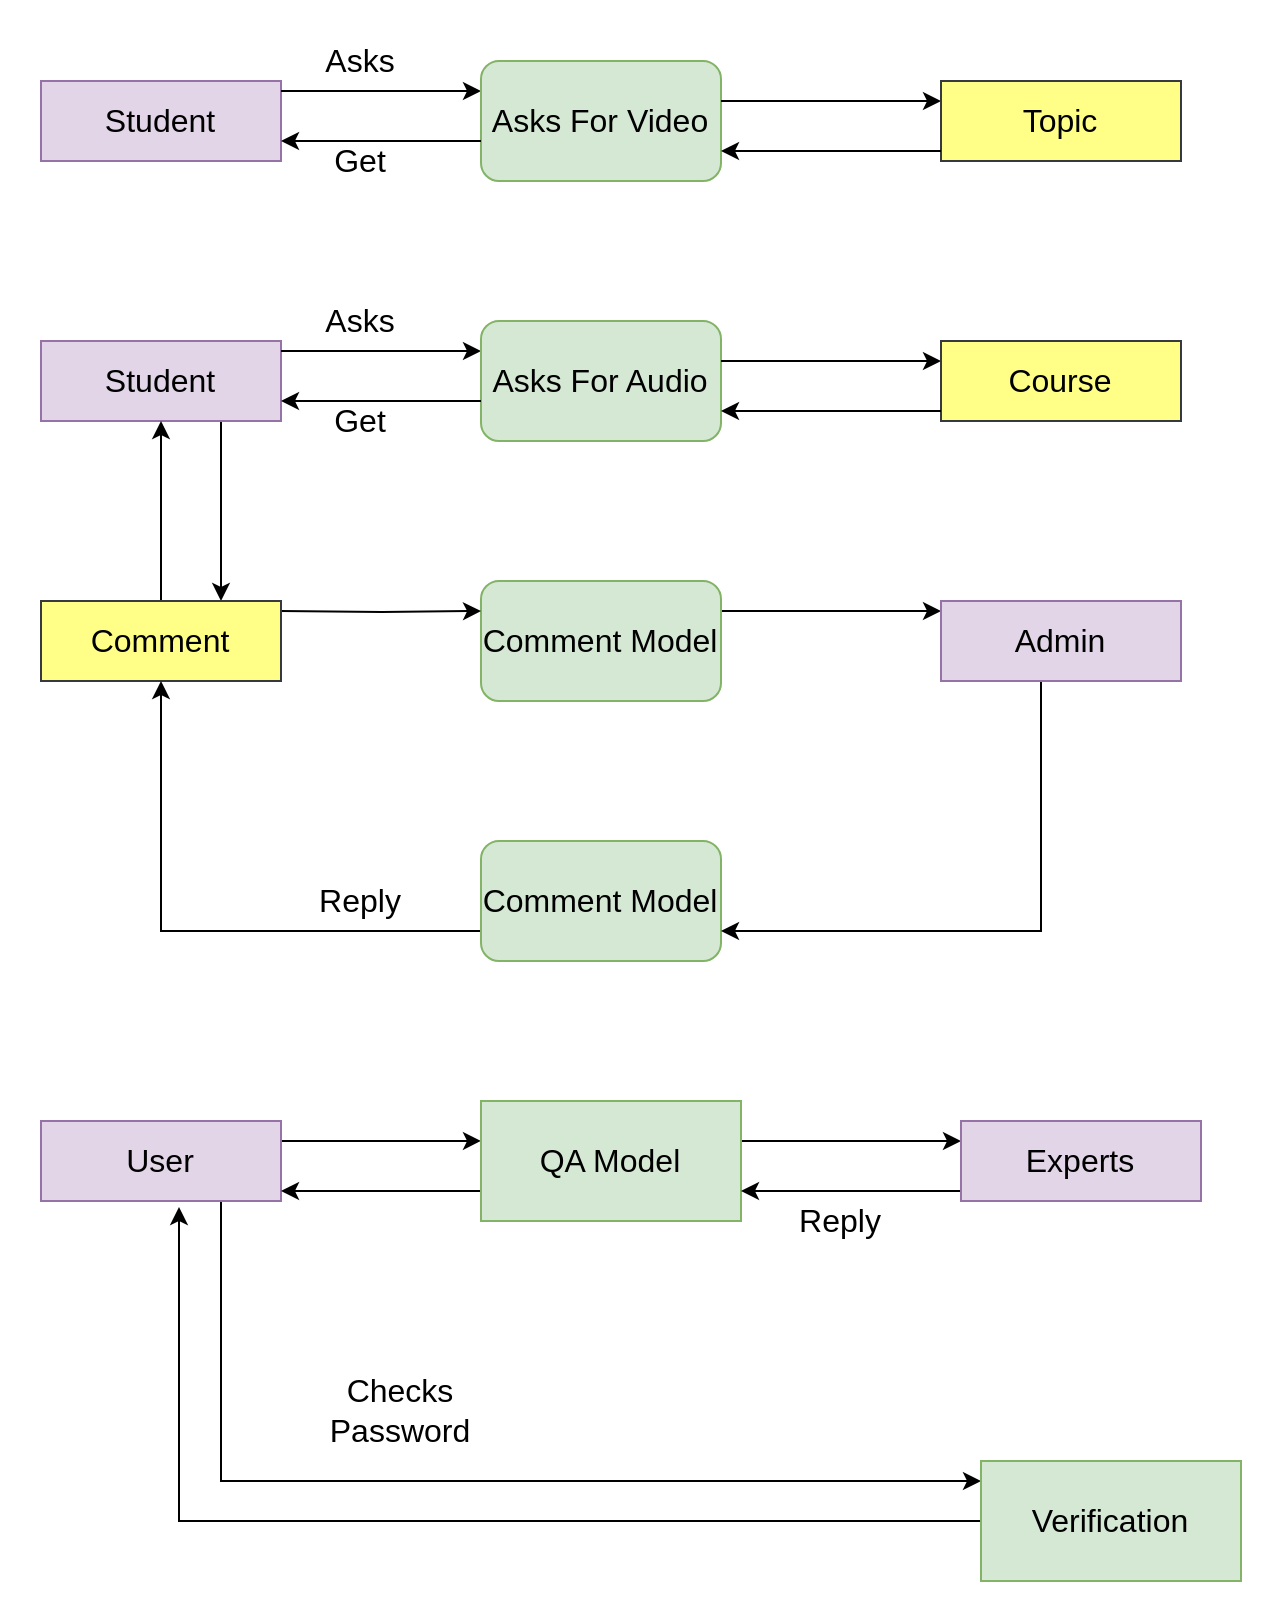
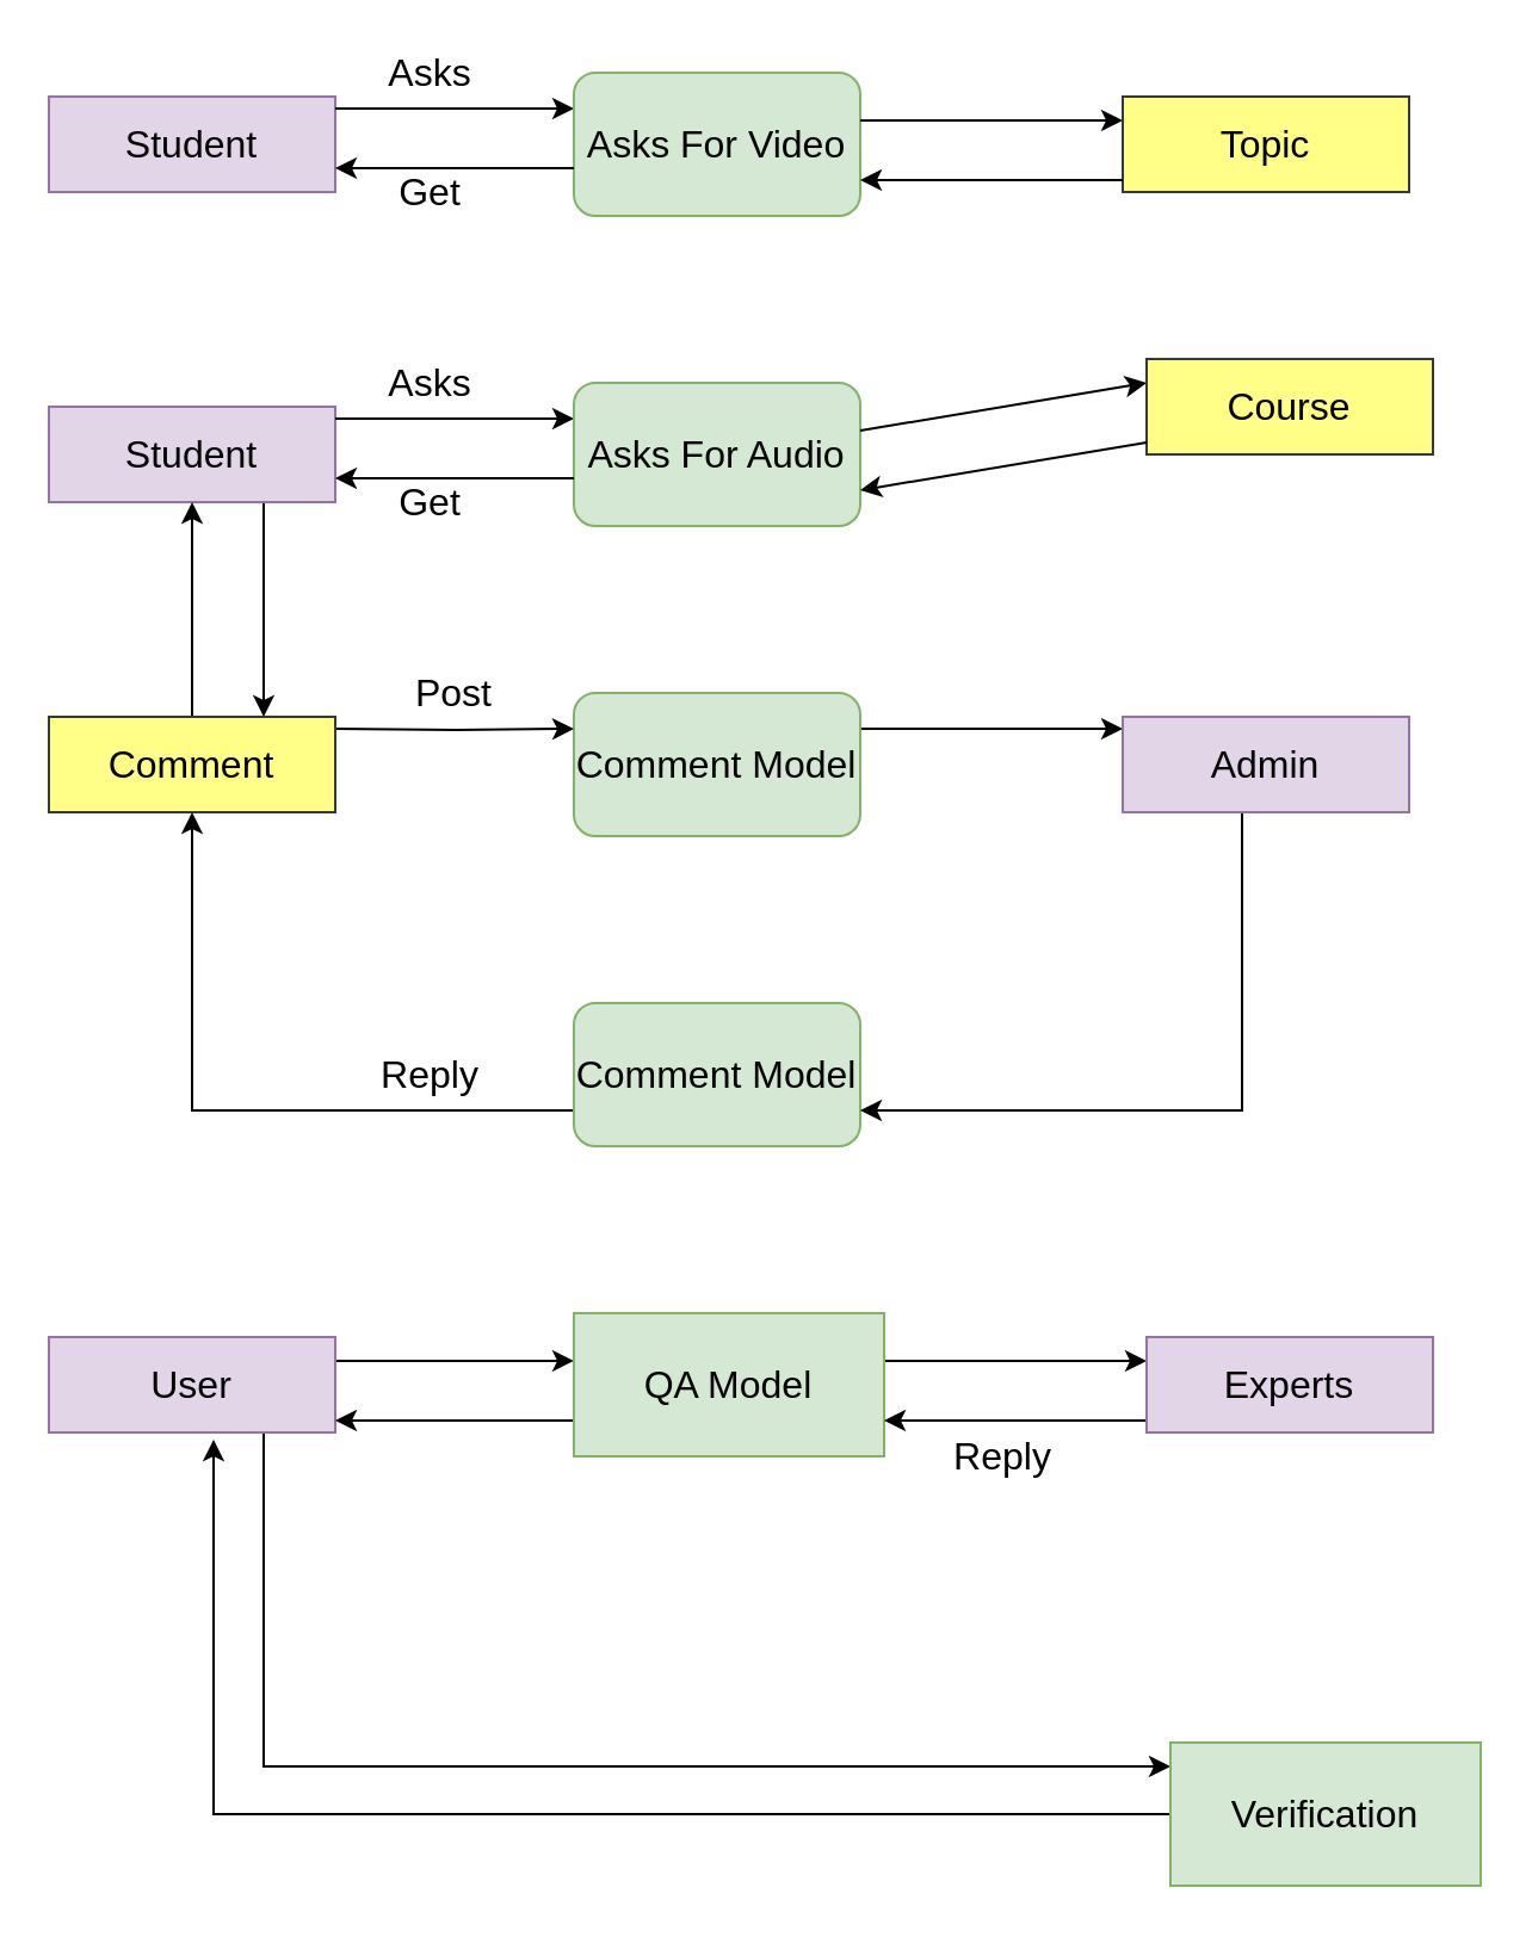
  <mxCell id="0" />
  <mxCell id="1" parent="0" />
  <mxCell id="2" value="Student" style="rounded=0;whiteSpace=wrap;html=1;fontSize=16;fillColor=#e1d5e7;strokeColor=#9673a6;" vertex="1" parent="1"><mxGeometry x="20" y="40" width="120" height="40" as="geometry" /></mxCell>
  <mxCell id="3" value="" style="endArrow=classic;html=1;rounded=0;fontSize=16;entryX=0;entryY=0.25;entryDx=0;entryDy=0;" edge="1" parent="1" target="4"><mxGeometry width="50" height="50" relative="1" as="geometry"><mxPoint x="140" y="45" as="sourcePoint" /><mxPoint x="240" y="60" as="targetPoint" /></mxGeometry></mxCell>
  <mxCell id="4" value="Asks For Video" style="rounded=1;whiteSpace=wrap;html=1;fontSize=16;fillColor=#d5e8d4;strokeColor=#82b366;" vertex="1" parent="1"><mxGeometry x="240" y="30" width="120" height="60" as="geometry" /></mxCell>
  <mxCell id="5" value="" style="endArrow=classic;html=1;rounded=0;fontSize=16;entryX=0;entryY=0.25;entryDx=0;entryDy=0;" edge="1" parent="1" target="6"><mxGeometry width="50" height="50" relative="1" as="geometry"><mxPoint x="360" y="50" as="sourcePoint" /><mxPoint x="470" y="60" as="targetPoint" /></mxGeometry></mxCell>
  <mxCell id="6" value="Topic" style="rounded=0;whiteSpace=wrap;html=1;fontSize=16;fillColor=#ffff88;strokeColor=#36393d;" vertex="1" parent="1"><mxGeometry x="470" y="40" width="120" height="40" as="geometry" /></mxCell>
  <mxCell id="7" value="" style="endArrow=classic;html=1;rounded=0;fontSize=16;" edge="1" parent="1"><mxGeometry width="50" height="50" relative="1" as="geometry"><mxPoint x="240" y="70" as="sourcePoint" /><mxPoint x="140" y="70" as="targetPoint" /></mxGeometry></mxCell>
  <mxCell id="8" value="Asks" style="text;html=1;strokeColor=none;fillColor=none;align=center;verticalAlign=middle;whiteSpace=wrap;rounded=0;fontSize=16;" vertex="1" parent="1"><mxGeometry x="150" y="20" width="60" height="20" as="geometry" /></mxCell>
  <mxCell id="9" value="Get" style="text;html=1;strokeColor=none;fillColor=none;align=center;verticalAlign=middle;whiteSpace=wrap;rounded=0;fontSize=16;" vertex="1" parent="1"><mxGeometry x="150" y="70" width="60" height="20" as="geometry" /></mxCell>
  <mxCell id="10" value="" style="endArrow=classic;html=1;rounded=0;fontSize=16;entryX=1;entryY=0.75;entryDx=0;entryDy=0;exitX=0;exitY=0.875;exitDx=0;exitDy=0;exitPerimeter=0;" edge="1" parent="1" source="6" target="4"><mxGeometry width="50" height="50" relative="1" as="geometry"><mxPoint x="460" y="75" as="sourcePoint" /><mxPoint x="520" y="80" as="targetPoint" /></mxGeometry></mxCell>
  <mxCell id="11" style="edgeStyle=orthogonalEdgeStyle;rounded=0;orthogonalLoop=1;jettySize=auto;html=1;exitX=0.75;exitY=1;exitDx=0;exitDy=0;entryX=0.75;entryY=0;entryDx=0;entryDy=0;fontSize=16;" edge="1" parent="1" source="12" target="25"><mxGeometry relative="1" as="geometry" /></mxCell>
  <mxCell id="12" value="Student" style="rounded=0;whiteSpace=wrap;html=1;fontSize=16;fillColor=#e1d5e7;strokeColor=#9673a6;" vertex="1" parent="1"><mxGeometry x="20" y="170" width="120" height="40" as="geometry" /></mxCell>
  <mxCell id="13" value="" style="endArrow=classic;html=1;rounded=0;fontSize=16;entryX=0;entryY=0.25;entryDx=0;entryDy=0;" edge="1" parent="1" target="14"><mxGeometry width="50" height="50" relative="1" as="geometry"><mxPoint x="140" y="175" as="sourcePoint" /><mxPoint x="240" y="190" as="targetPoint" /></mxGeometry></mxCell>
  <mxCell id="14" value="Asks For Audio" style="rounded=1;whiteSpace=wrap;html=1;fontSize=16;fillColor=#d5e8d4;strokeColor=#82b366;" vertex="1" parent="1"><mxGeometry x="240" y="160" width="120" height="60" as="geometry" /></mxCell>
  <mxCell id="15" value="" style="endArrow=classic;html=1;rounded=0;fontSize=16;entryX=0;entryY=0.25;entryDx=0;entryDy=0;" edge="1" parent="1" target="16"><mxGeometry width="50" height="50" relative="1" as="geometry"><mxPoint x="360" y="180" as="sourcePoint" /><mxPoint x="470" y="190" as="targetPoint" /></mxGeometry></mxCell>
- <mxCell id="16" value="Course" style="rounded=0;whiteSpace=wrap;html=1;fontSize=16;fillColor=#ffff88;strokeColor=#36393d;" vertex="1" parent="1"><mxGeometry x="470" y="170" width="120" height="40" as="geometry" /></mxCell>
+ <mxCell id="16" value="Course" style="rounded=0;whiteSpace=wrap;html=1;fontSize=16;fillColor=#ffff88;strokeColor=#36393d;" vertex="1" parent="1"><mxGeometry x="480" y="150" width="120" height="40" as="geometry" /></mxCell>
  <mxCell id="17" value="" style="endArrow=classic;html=1;rounded=0;fontSize=16;" edge="1" parent="1"><mxGeometry width="50" height="50" relative="1" as="geometry"><mxPoint x="240" y="200" as="sourcePoint" /><mxPoint x="140" y="200" as="targetPoint" /></mxGeometry></mxCell>
  <mxCell id="18" value="Asks" style="text;html=1;strokeColor=none;fillColor=none;align=center;verticalAlign=middle;whiteSpace=wrap;rounded=0;fontSize=16;" vertex="1" parent="1"><mxGeometry x="150" y="150" width="60" height="20" as="geometry" /></mxCell>
  <mxCell id="19" value="Get" style="text;html=1;strokeColor=none;fillColor=none;align=center;verticalAlign=middle;whiteSpace=wrap;rounded=0;fontSize=16;" vertex="1" parent="1"><mxGeometry x="150" y="200" width="60" height="20" as="geometry" /></mxCell>
  <mxCell id="20" value="" style="endArrow=classic;html=1;rounded=0;fontSize=16;entryX=1;entryY=0.75;entryDx=0;entryDy=0;exitX=0;exitY=0.875;exitDx=0;exitDy=0;exitPerimeter=0;" edge="1" parent="1" source="16" target="14"><mxGeometry width="50" height="50" relative="1" as="geometry"><mxPoint x="460" y="205" as="sourcePoint" /><mxPoint x="520" y="210" as="targetPoint" /></mxGeometry></mxCell>
  <mxCell id="21" style="edgeStyle=orthogonalEdgeStyle;rounded=0;orthogonalLoop=1;jettySize=auto;html=1;fontSize=16;exitX=1;exitY=0.25;exitDx=0;exitDy=0;" edge="1" parent="1" source="22"><mxGeometry relative="1" as="geometry"><mxPoint x="470" y="305" as="targetPoint" /><mxPoint x="370" y="310" as="sourcePoint" /></mxGeometry></mxCell>
  <mxCell id="22" value="Comment Model" style="rounded=1;whiteSpace=wrap;html=1;fontSize=16;fillColor=#d5e8d4;strokeColor=#82b366;" vertex="1" parent="1"><mxGeometry x="240" y="290" width="120" height="60" as="geometry" /></mxCell>
  <mxCell id="23" style="edgeStyle=orthogonalEdgeStyle;rounded=0;orthogonalLoop=1;jettySize=auto;html=1;fontSize=16;entryX=0;entryY=0.25;entryDx=0;entryDy=0;" edge="1" parent="1" target="22"><mxGeometry relative="1" as="geometry"><mxPoint x="230" y="310" as="targetPoint" /><mxPoint x="140" y="305" as="sourcePoint" /></mxGeometry></mxCell>
  <mxCell id="24" value="" style="edgeStyle=orthogonalEdgeStyle;rounded=0;orthogonalLoop=1;jettySize=auto;html=1;fontSize=16;" edge="1" parent="1" source="25" target="12"><mxGeometry relative="1" as="geometry" /></mxCell>
  <mxCell id="25" value="Comment" style="rounded=0;whiteSpace=wrap;html=1;fontSize=16;fillColor=#ffff88;strokeColor=#36393d;" vertex="1" parent="1"><mxGeometry x="20" y="300" width="120" height="40" as="geometry" /></mxCell>
  <mxCell id="26" style="edgeStyle=orthogonalEdgeStyle;rounded=0;orthogonalLoop=1;jettySize=auto;html=1;exitX=0;exitY=0.75;exitDx=0;exitDy=0;entryX=0.5;entryY=1;entryDx=0;entryDy=0;fontSize=16;" edge="1" parent="1" source="27" target="25"><mxGeometry relative="1" as="geometry" /></mxCell>
  <mxCell id="27" value="Comment Model" style="rounded=1;whiteSpace=wrap;html=1;fontSize=16;fillColor=#d5e8d4;strokeColor=#82b366;" vertex="1" parent="1"><mxGeometry x="240" y="420" width="120" height="60" as="geometry" /></mxCell>
  <mxCell id="28" style="edgeStyle=orthogonalEdgeStyle;rounded=0;orthogonalLoop=1;jettySize=auto;html=1;entryX=1;entryY=0.75;entryDx=0;entryDy=0;fontSize=16;" edge="1" parent="1" source="29" target="27"><mxGeometry relative="1" as="geometry"><Array as="points"><mxPoint x="520" y="465" /></Array></mxGeometry></mxCell>
  <mxCell id="29" value="Admin" style="rounded=0;whiteSpace=wrap;html=1;fontSize=16;fillColor=#e1d5e7;strokeColor=#9673a6;" vertex="1" parent="1"><mxGeometry x="470" y="300" width="120" height="40" as="geometry" /></mxCell>
+ <mxCell id="30" value="Post" style="text;html=1;strokeColor=none;fillColor=none;align=center;verticalAlign=middle;whiteSpace=wrap;rounded=0;fontSize=16;" vertex="1" parent="1"><mxGeometry x="160" y="280" width="60" height="20" as="geometry" /></mxCell>
  <mxCell id="31" value="Reply" style="text;html=1;strokeColor=none;fillColor=none;align=center;verticalAlign=middle;whiteSpace=wrap;rounded=0;fontSize=16;" vertex="1" parent="1"><mxGeometry x="150" y="440" width="60" height="20" as="geometry" /></mxCell>
  <mxCell id="32" style="edgeStyle=orthogonalEdgeStyle;rounded=0;orthogonalLoop=1;jettySize=auto;html=1;fontSize=16;entryX=0;entryY=0.333;entryDx=0;entryDy=0;entryPerimeter=0;" edge="1" parent="1" target="37"><mxGeometry relative="1" as="geometry"><mxPoint x="230" y="570" as="targetPoint" /><mxPoint x="140" y="565" as="sourcePoint" /><Array as="points"><mxPoint x="140" y="570" /></Array></mxGeometry></mxCell>
  <mxCell id="33" style="edgeStyle=orthogonalEdgeStyle;rounded=0;orthogonalLoop=1;jettySize=auto;html=1;exitX=0.75;exitY=1;exitDx=0;exitDy=0;fontSize=16;" edge="1" parent="1" source="34"><mxGeometry relative="1" as="geometry"><mxPoint x="490" y="740" as="targetPoint" /><Array as="points"><mxPoint x="110" y="740" /><mxPoint x="480" y="740" /></Array></mxGeometry></mxCell>
  <mxCell id="34" value="User" style="rounded=0;whiteSpace=wrap;html=1;fontSize=16;fillColor=#e1d5e7;strokeColor=#9673a6;" vertex="1" parent="1"><mxGeometry x="20" y="560" width="120" height="40" as="geometry" /></mxCell>
  <mxCell id="35" style="edgeStyle=orthogonalEdgeStyle;rounded=0;orthogonalLoop=1;jettySize=auto;html=1;exitX=0;exitY=0.75;exitDx=0;exitDy=0;fontSize=16;" edge="1" parent="1" source="37"><mxGeometry relative="1" as="geometry"><mxPoint x="140" y="595" as="targetPoint" /></mxGeometry></mxCell>
  <mxCell id="36" value="" style="edgeStyle=orthogonalEdgeStyle;rounded=0;orthogonalLoop=1;jettySize=auto;html=1;fontSize=16;" edge="1" parent="1" source="37" target="39"><mxGeometry relative="1" as="geometry"><Array as="points"><mxPoint x="430" y="570" /><mxPoint x="430" y="570" /></Array></mxGeometry></mxCell>
  <mxCell id="37" value="QA Model" style="rounded=1;whiteSpace=wrap;html=1;fontSize=16;fillColor=#d5e8d4;strokeColor=#82b366;arcSize=0;" vertex="1" parent="1"><mxGeometry x="240" y="550" width="130" height="60" as="geometry" /></mxCell>
  <mxCell id="38" style="edgeStyle=orthogonalEdgeStyle;rounded=0;orthogonalLoop=1;jettySize=auto;html=1;fontSize=16;entryX=1;entryY=0.75;entryDx=0;entryDy=0;exitX=0;exitY=0.875;exitDx=0;exitDy=0;exitPerimeter=0;" edge="1" parent="1" source="39" target="37"><mxGeometry relative="1" as="geometry"><mxPoint x="470" y="595" as="sourcePoint" /><mxPoint x="360" y="590" as="targetPoint" /></mxGeometry></mxCell>
  <mxCell id="39" value="Experts" style="rounded=0;whiteSpace=wrap;html=1;fontSize=16;fillColor=#e1d5e7;strokeColor=#9673a6;" vertex="1" parent="1"><mxGeometry x="480" y="560" width="120" height="40" as="geometry" /></mxCell>
  <mxCell id="40" value="Reply" style="text;html=1;strokeColor=none;fillColor=none;align=center;verticalAlign=middle;whiteSpace=wrap;rounded=0;fontSize=16;" vertex="1" parent="1"><mxGeometry x="390" y="600" width="60" height="20" as="geometry" /></mxCell>
  <mxCell id="41" style="edgeStyle=orthogonalEdgeStyle;rounded=0;orthogonalLoop=1;jettySize=auto;html=1;fontSize=16;entryX=0.575;entryY=1.075;entryDx=0;entryDy=0;entryPerimeter=0;" edge="1" parent="1" source="42" target="34"><mxGeometry relative="1" as="geometry"><mxPoint x="90" y="760" as="targetPoint" /></mxGeometry></mxCell>
  <mxCell id="42" value="Verification" style="rounded=1;whiteSpace=wrap;html=1;fontSize=16;fillColor=#d5e8d4;strokeColor=#82b366;arcSize=0;" vertex="1" parent="1"><mxGeometry x="490" y="730" width="130" height="60" as="geometry" /></mxCell>
- <mxCell id="43" value="Checks Password" style="text;html=1;strokeColor=none;fillColor=none;align=center;verticalAlign=middle;whiteSpace=wrap;rounded=0;fontSize=16;" vertex="1" parent="1"><mxGeometry x="170" y="690" width="60" height="30" as="geometry" /></mxCell>
